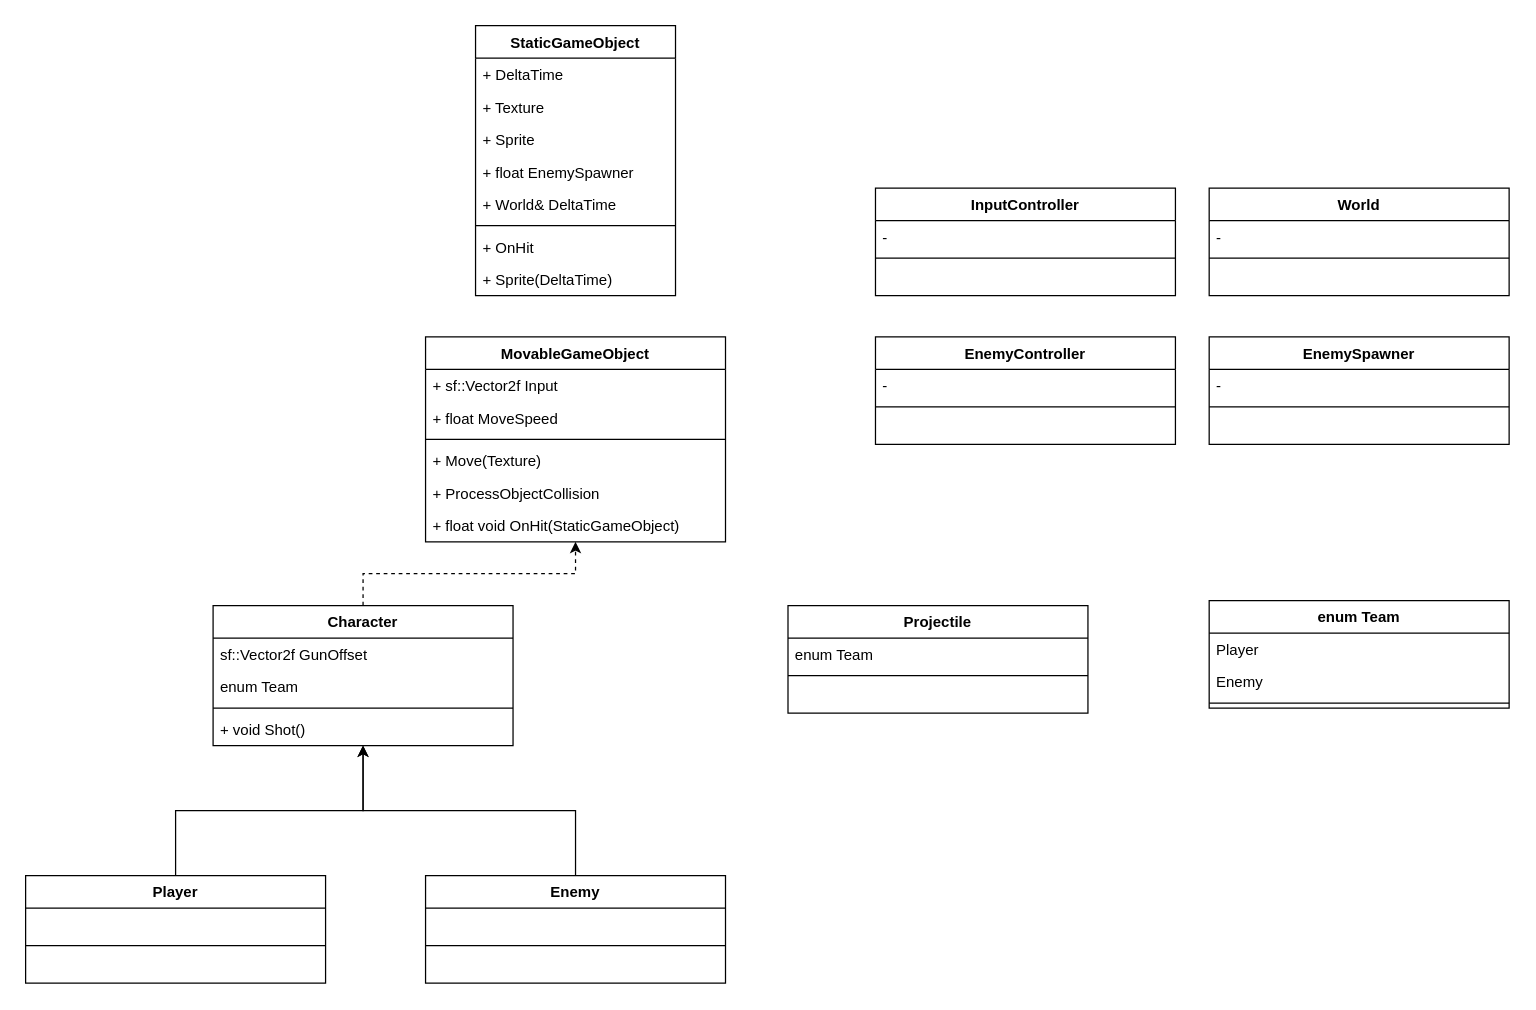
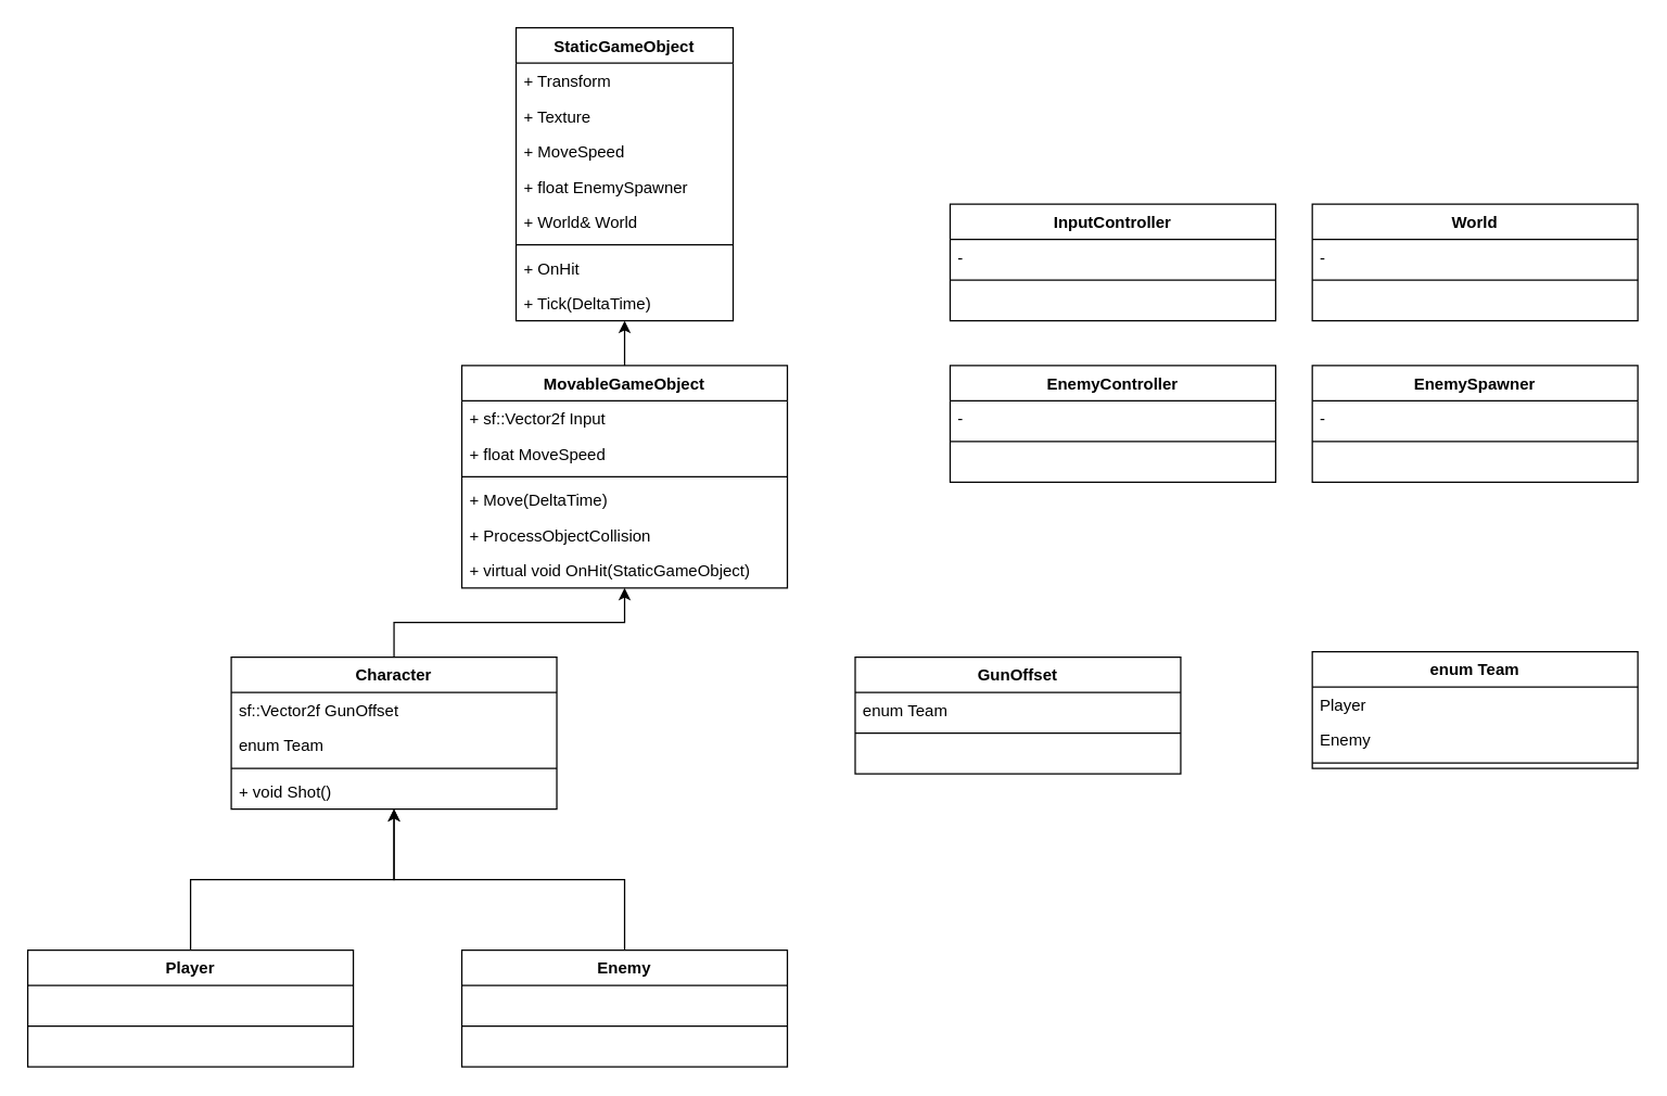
  <mxCell id="0" />
  <mxCell id="1" parent="0" />
  <mxCell id="2" value="StaticGameObject" style="swimlane;fontStyle=1;align=center;verticalAlign=top;childLayout=stackLayout;horizontal=1;startSize=26;horizontalStack=0;resizeParent=1;resizeParentMax=0;resizeLast=0;collapsible=1;marginBottom=0;" vertex="1" parent="1"><mxGeometry x="380" y="20" width="160" height="216" as="geometry" /></mxCell>
- <mxCell id="3" value="+ DeltaTime" style="text;strokeColor=none;fillColor=none;align=left;verticalAlign=top;spacingLeft=4;spacingRight=4;overflow=hidden;rotatable=0;points=[[0,0.5],[1,0.5]];portConstraint=eastwest;" vertex="1" parent="2"><mxGeometry y="26" width="160" height="26" as="geometry" /></mxCell>
+ <mxCell id="3" value="+ Transform" style="text;strokeColor=none;fillColor=none;align=left;verticalAlign=top;spacingLeft=4;spacingRight=4;overflow=hidden;rotatable=0;points=[[0,0.5],[1,0.5]];portConstraint=eastwest;" vertex="1" parent="2"><mxGeometry y="26" width="160" height="26" as="geometry" /></mxCell>
  <mxCell id="4" value="+ Texture" style="text;strokeColor=none;fillColor=none;align=left;verticalAlign=top;spacingLeft=4;spacingRight=4;overflow=hidden;rotatable=0;points=[[0,0.5],[1,0.5]];portConstraint=eastwest;" vertex="1" parent="2"><mxGeometry y="52" width="160" height="26" as="geometry" /></mxCell>
- <mxCell id="5" value="+ Sprite" style="text;strokeColor=none;fillColor=none;align=left;verticalAlign=top;spacingLeft=4;spacingRight=4;overflow=hidden;rotatable=0;points=[[0,0.5],[1,0.5]];portConstraint=eastwest;" vertex="1" parent="2"><mxGeometry y="78" width="160" height="26" as="geometry" /></mxCell>
+ <mxCell id="5" value="+ MoveSpeed" style="text;strokeColor=none;fillColor=none;align=left;verticalAlign=top;spacingLeft=4;spacingRight=4;overflow=hidden;rotatable=0;points=[[0,0.5],[1,0.5]];portConstraint=eastwest;" vertex="1" parent="2"><mxGeometry y="78" width="160" height="26" as="geometry" /></mxCell>
  <mxCell id="6" value="+ float EnemySpawner" style="text;strokeColor=none;fillColor=none;align=left;verticalAlign=top;spacingLeft=4;spacingRight=4;overflow=hidden;rotatable=0;points=[[0,0.5],[1,0.5]];portConstraint=eastwest;" vertex="1" parent="2"><mxGeometry y="104" width="160" height="26" as="geometry" /></mxCell>
- <mxCell id="7" value="+ World&amp; DeltaTime" style="text;strokeColor=none;fillColor=none;align=left;verticalAlign=top;spacingLeft=4;spacingRight=4;overflow=hidden;rotatable=0;points=[[0,0.5],[1,0.5]];portConstraint=eastwest;" vertex="1" parent="2"><mxGeometry y="130" width="160" height="26" as="geometry" /></mxCell>
+ <mxCell id="7" value="+ World&amp; World" style="text;strokeColor=none;fillColor=none;align=left;verticalAlign=top;spacingLeft=4;spacingRight=4;overflow=hidden;rotatable=0;points=[[0,0.5],[1,0.5]];portConstraint=eastwest;" vertex="1" parent="2"><mxGeometry y="130" width="160" height="26" as="geometry" /></mxCell>
  <mxCell id="8" value="" style="line;strokeWidth=1;fillColor=none;align=left;verticalAlign=middle;spacingTop=-1;spacingLeft=3;spacingRight=3;rotatable=0;labelPosition=right;points=[];portConstraint=eastwest;" vertex="1" parent="2"><mxGeometry y="156" width="160" height="8" as="geometry" /></mxCell>
  <mxCell id="9" value="+ OnHit" style="text;strokeColor=none;fillColor=none;align=left;verticalAlign=top;spacingLeft=4;spacingRight=4;overflow=hidden;rotatable=0;points=[[0,0.5],[1,0.5]];portConstraint=eastwest;" vertex="1" parent="2"><mxGeometry y="164" width="160" height="26" as="geometry" /></mxCell>
- <mxCell id="10" value="+ Sprite(DeltaTime)" style="text;strokeColor=none;fillColor=none;align=left;verticalAlign=top;spacingLeft=4;spacingRight=4;overflow=hidden;rotatable=0;points=[[0,0.5],[1,0.5]];portConstraint=eastwest;" vertex="1" parent="2"><mxGeometry y="190" width="160" height="26" as="geometry" /></mxCell>
+ <mxCell id="10" value="+ Tick(DeltaTime)" style="text;strokeColor=none;fillColor=none;align=left;verticalAlign=top;spacingLeft=4;spacingRight=4;overflow=hidden;rotatable=0;points=[[0,0.5],[1,0.5]];portConstraint=eastwest;" vertex="1" parent="2"><mxGeometry y="190" width="160" height="26" as="geometry" /></mxCell>
+ <mxCell id="11" style="edgeStyle=orthogonalEdgeStyle;rounded=0;orthogonalLoop=1;jettySize=auto;html=1;exitX=0.5;exitY=0;exitDx=0;exitDy=0;" edge="1" parent="1" source="12" target="2"><mxGeometry relative="1" as="geometry" /></mxCell>
  <mxCell id="12" value="MovableGameObject" style="swimlane;fontStyle=1;align=center;verticalAlign=top;childLayout=stackLayout;horizontal=1;startSize=26;horizontalStack=0;resizeParent=1;resizeParentMax=0;resizeLast=0;collapsible=1;marginBottom=0;" vertex="1" parent="1"><mxGeometry x="340" y="269" width="240" height="164" as="geometry" /></mxCell>
  <mxCell id="13" value="+ sf::Vector2f Input" style="text;strokeColor=none;fillColor=none;align=left;verticalAlign=top;spacingLeft=4;spacingRight=4;overflow=hidden;rotatable=0;points=[[0,0.5],[1,0.5]];portConstraint=eastwest;" vertex="1" parent="12"><mxGeometry y="26" width="240" height="26" as="geometry" /></mxCell>
  <mxCell id="14" value="+ float MoveSpeed" style="text;strokeColor=none;fillColor=none;align=left;verticalAlign=top;spacingLeft=4;spacingRight=4;overflow=hidden;rotatable=0;points=[[0,0.5],[1,0.5]];portConstraint=eastwest;" vertex="1" parent="12"><mxGeometry y="52" width="240" height="26" as="geometry" /></mxCell>
  <mxCell id="15" value="" style="line;strokeWidth=1;fillColor=none;align=left;verticalAlign=middle;spacingTop=-1;spacingLeft=3;spacingRight=3;rotatable=0;labelPosition=right;points=[];portConstraint=eastwest;" vertex="1" parent="12"><mxGeometry y="78" width="240" height="8" as="geometry" /></mxCell>
- <mxCell id="16" value="+ Move(Texture)" style="text;strokeColor=none;fillColor=none;align=left;verticalAlign=top;spacingLeft=4;spacingRight=4;overflow=hidden;rotatable=0;points=[[0,0.5],[1,0.5]];portConstraint=eastwest;" vertex="1" parent="12"><mxGeometry y="86" width="240" height="26" as="geometry" /></mxCell>
+ <mxCell id="16" value="+ Move(DeltaTime)" style="text;strokeColor=none;fillColor=none;align=left;verticalAlign=top;spacingLeft=4;spacingRight=4;overflow=hidden;rotatable=0;points=[[0,0.5],[1,0.5]];portConstraint=eastwest;" vertex="1" parent="12"><mxGeometry y="86" width="240" height="26" as="geometry" /></mxCell>
  <mxCell id="17" value="+ ProcessObjectCollision" style="text;strokeColor=none;fillColor=none;align=left;verticalAlign=top;spacingLeft=4;spacingRight=4;overflow=hidden;rotatable=0;points=[[0,0.5],[1,0.5]];portConstraint=eastwest;" vertex="1" parent="12"><mxGeometry y="112" width="240" height="26" as="geometry" /></mxCell>
- <mxCell id="18" value="+ float void OnHit(StaticGameObject)" style="text;strokeColor=none;fillColor=none;align=left;verticalAlign=top;spacingLeft=4;spacingRight=4;overflow=hidden;rotatable=0;points=[[0,0.5],[1,0.5]];portConstraint=eastwest;" vertex="1" parent="12"><mxGeometry y="138" width="240" height="26" as="geometry" /></mxCell>
+ <mxCell id="18" value="+ virtual void OnHit(StaticGameObject)" style="text;strokeColor=none;fillColor=none;align=left;verticalAlign=top;spacingLeft=4;spacingRight=4;overflow=hidden;rotatable=0;points=[[0,0.5],[1,0.5]];portConstraint=eastwest;" vertex="1" parent="12"><mxGeometry y="138" width="240" height="26" as="geometry" /></mxCell>
  <mxCell id="19" style="edgeStyle=orthogonalEdgeStyle;rounded=0;orthogonalLoop=1;jettySize=auto;html=1;exitX=0.5;exitY=0;exitDx=0;exitDy=0;" edge="1" parent="1" source="20" target="34"><mxGeometry relative="1" as="geometry" /></mxCell>
  <mxCell id="20" value="Player" style="swimlane;fontStyle=1;align=center;verticalAlign=top;childLayout=stackLayout;horizontal=1;startSize=26;horizontalStack=0;resizeParent=1;resizeParentMax=0;resizeLast=0;collapsible=1;marginBottom=0;" vertex="1" parent="1"><mxGeometry x="20" y="700" width="240" height="86" as="geometry" /></mxCell>
  <mxCell id="21" value=" " style="text;strokeColor=none;fillColor=none;align=left;verticalAlign=top;spacingLeft=4;spacingRight=4;overflow=hidden;rotatable=0;points=[[0,0.5],[1,0.5]];portConstraint=eastwest;" vertex="1" parent="20"><mxGeometry y="26" width="240" height="26" as="geometry" /></mxCell>
  <mxCell id="22" value="" style="line;strokeWidth=1;fillColor=none;align=left;verticalAlign=middle;spacingTop=-1;spacingLeft=3;spacingRight=3;rotatable=0;labelPosition=right;points=[];portConstraint=eastwest;" vertex="1" parent="20"><mxGeometry y="52" width="240" height="8" as="geometry" /></mxCell>
  <mxCell id="23" value=" " style="text;strokeColor=none;fillColor=none;align=left;verticalAlign=top;spacingLeft=4;spacingRight=4;overflow=hidden;rotatable=0;points=[[0,0.5],[1,0.5]];portConstraint=eastwest;" vertex="1" parent="20"><mxGeometry y="60" width="240" height="26" as="geometry" /></mxCell>
  <mxCell id="24" style="edgeStyle=orthogonalEdgeStyle;rounded=0;orthogonalLoop=1;jettySize=auto;html=1;exitX=0.5;exitY=0;exitDx=0;exitDy=0;" edge="1" parent="1" source="25" target="34"><mxGeometry relative="1" as="geometry" /></mxCell>
  <mxCell id="25" value="Enemy" style="swimlane;fontStyle=1;align=center;verticalAlign=top;childLayout=stackLayout;horizontal=1;startSize=26;horizontalStack=0;resizeParent=1;resizeParentMax=0;resizeLast=0;collapsible=1;marginBottom=0;" vertex="1" parent="1"><mxGeometry x="340" y="700" width="240" height="86" as="geometry" /></mxCell>
  <mxCell id="26" value=" " style="text;strokeColor=none;fillColor=none;align=left;verticalAlign=top;spacingLeft=4;spacingRight=4;overflow=hidden;rotatable=0;points=[[0,0.5],[1,0.5]];portConstraint=eastwest;" vertex="1" parent="25"><mxGeometry y="26" width="240" height="26" as="geometry" /></mxCell>
  <mxCell id="27" value="" style="line;strokeWidth=1;fillColor=none;align=left;verticalAlign=middle;spacingTop=-1;spacingLeft=3;spacingRight=3;rotatable=0;labelPosition=right;points=[];portConstraint=eastwest;" vertex="1" parent="25"><mxGeometry y="52" width="240" height="8" as="geometry" /></mxCell>
  <mxCell id="28" value=" " style="text;strokeColor=none;fillColor=none;align=left;verticalAlign=top;spacingLeft=4;spacingRight=4;overflow=hidden;rotatable=0;points=[[0,0.5],[1,0.5]];portConstraint=eastwest;" vertex="1" parent="25"><mxGeometry y="60" width="240" height="26" as="geometry" /></mxCell>
- <mxCell id="29" value="Projectile" style="swimlane;fontStyle=1;align=center;verticalAlign=top;childLayout=stackLayout;horizontal=1;startSize=26;horizontalStack=0;resizeParent=1;resizeParentMax=0;resizeLast=0;collapsible=1;marginBottom=0;" vertex="1" parent="1"><mxGeometry x="630" y="484" width="240" height="86" as="geometry" /></mxCell>
+ <mxCell id="29" value="GunOffset" style="swimlane;fontStyle=1;align=center;verticalAlign=top;childLayout=stackLayout;horizontal=1;startSize=26;horizontalStack=0;resizeParent=1;resizeParentMax=0;resizeLast=0;collapsible=1;marginBottom=0;" vertex="1" parent="1"><mxGeometry x="630" y="484" width="240" height="86" as="geometry" /></mxCell>
  <mxCell id="30" value="enum Team" style="text;strokeColor=none;fillColor=none;align=left;verticalAlign=top;spacingLeft=4;spacingRight=4;overflow=hidden;rotatable=0;points=[[0,0.5],[1,0.5]];portConstraint=eastwest;" vertex="1" parent="29"><mxGeometry y="26" width="240" height="26" as="geometry" /></mxCell>
  <mxCell id="31" value="" style="line;strokeWidth=1;fillColor=none;align=left;verticalAlign=middle;spacingTop=-1;spacingLeft=3;spacingRight=3;rotatable=0;labelPosition=right;points=[];portConstraint=eastwest;" vertex="1" parent="29"><mxGeometry y="52" width="240" height="8" as="geometry" /></mxCell>
  <mxCell id="32" value=" " style="text;strokeColor=none;fillColor=none;align=left;verticalAlign=top;spacingLeft=4;spacingRight=4;overflow=hidden;rotatable=0;points=[[0,0.5],[1,0.5]];portConstraint=eastwest;" vertex="1" parent="29"><mxGeometry y="60" width="240" height="26" as="geometry" /></mxCell>
- <mxCell id="33" style="edgeStyle=orthogonalEdgeStyle;rounded=0;orthogonalLoop=1;jettySize=auto;html=1;exitX=0.5;exitY=0;exitDx=0;exitDy=0;dashed=1;" edge="1" parent="1" source="34" target="12"><mxGeometry relative="1" as="geometry" /></mxCell>
+ <mxCell id="33" style="edgeStyle=orthogonalEdgeStyle;rounded=0;orthogonalLoop=1;jettySize=auto;html=1;exitX=0.5;exitY=0;exitDx=0;exitDy=0;" edge="1" parent="1" source="34" target="12"><mxGeometry relative="1" as="geometry" /></mxCell>
  <mxCell id="34" value="Character" style="swimlane;fontStyle=1;align=center;verticalAlign=top;childLayout=stackLayout;horizontal=1;startSize=26;horizontalStack=0;resizeParent=1;resizeParentMax=0;resizeLast=0;collapsible=1;marginBottom=0;" vertex="1" parent="1"><mxGeometry x="170" y="484" width="240" height="112" as="geometry" /></mxCell>
  <mxCell id="35" value="sf::Vector2f GunOffset " style="text;strokeColor=none;fillColor=none;align=left;verticalAlign=top;spacingLeft=4;spacingRight=4;overflow=hidden;rotatable=0;points=[[0,0.5],[1,0.5]];portConstraint=eastwest;" vertex="1" parent="34"><mxGeometry y="26" width="240" height="26" as="geometry" /></mxCell>
  <mxCell id="36" value="enum Team" style="text;strokeColor=none;fillColor=none;align=left;verticalAlign=top;spacingLeft=4;spacingRight=4;overflow=hidden;rotatable=0;points=[[0,0.5],[1,0.5]];portConstraint=eastwest;" vertex="1" parent="34"><mxGeometry y="52" width="240" height="26" as="geometry" /></mxCell>
  <mxCell id="37" value="" style="line;strokeWidth=1;fillColor=none;align=left;verticalAlign=middle;spacingTop=-1;spacingLeft=3;spacingRight=3;rotatable=0;labelPosition=right;points=[];portConstraint=eastwest;" vertex="1" parent="34"><mxGeometry y="78" width="240" height="8" as="geometry" /></mxCell>
  <mxCell id="38" value="+ void Shot() " style="text;strokeColor=none;fillColor=none;align=left;verticalAlign=top;spacingLeft=4;spacingRight=4;overflow=hidden;rotatable=0;points=[[0,0.5],[1,0.5]];portConstraint=eastwest;" vertex="1" parent="34"><mxGeometry y="86" width="240" height="26" as="geometry" /></mxCell>
  <mxCell id="39" value="enum Team" style="swimlane;fontStyle=1;align=center;verticalAlign=top;childLayout=stackLayout;horizontal=1;startSize=26;horizontalStack=0;resizeParent=1;resizeParentMax=0;resizeLast=0;collapsible=1;marginBottom=0;" vertex="1" parent="1"><mxGeometry x="967" y="480" width="240" height="86" as="geometry" /></mxCell>
  <mxCell id="40" value="Player " style="text;strokeColor=none;fillColor=none;align=left;verticalAlign=top;spacingLeft=4;spacingRight=4;overflow=hidden;rotatable=0;points=[[0,0.5],[1,0.5]];portConstraint=eastwest;" vertex="1" parent="39"><mxGeometry y="26" width="240" height="26" as="geometry" /></mxCell>
  <mxCell id="41" value="Enemy" style="text;strokeColor=none;fillColor=none;align=left;verticalAlign=top;spacingLeft=4;spacingRight=4;overflow=hidden;rotatable=0;points=[[0,0.5],[1,0.5]];portConstraint=eastwest;" vertex="1" parent="39"><mxGeometry y="52" width="240" height="26" as="geometry" /></mxCell>
  <mxCell id="42" value="" style="line;strokeWidth=1;fillColor=none;align=left;verticalAlign=middle;spacingTop=-1;spacingLeft=3;spacingRight=3;rotatable=0;labelPosition=right;points=[];portConstraint=eastwest;" vertex="1" parent="39"><mxGeometry y="78" width="240" height="8" as="geometry" /></mxCell>
  <mxCell id="43" value="World" style="swimlane;fontStyle=1;align=center;verticalAlign=top;childLayout=stackLayout;horizontal=1;startSize=26;horizontalStack=0;resizeParent=1;resizeParentMax=0;resizeLast=0;collapsible=1;marginBottom=0;" vertex="1" parent="1"><mxGeometry x="967" y="150" width="240" height="86" as="geometry" /></mxCell>
  <mxCell id="44" value="-" style="text;strokeColor=none;fillColor=none;align=left;verticalAlign=top;spacingLeft=4;spacingRight=4;overflow=hidden;rotatable=0;points=[[0,0.5],[1,0.5]];portConstraint=eastwest;" vertex="1" parent="43"><mxGeometry y="26" width="240" height="26" as="geometry" /></mxCell>
  <mxCell id="45" value="" style="line;strokeWidth=1;fillColor=none;align=left;verticalAlign=middle;spacingTop=-1;spacingLeft=3;spacingRight=3;rotatable=0;labelPosition=right;points=[];portConstraint=eastwest;" vertex="1" parent="43"><mxGeometry y="52" width="240" height="8" as="geometry" /></mxCell>
  <mxCell id="46" value=" " style="text;strokeColor=none;fillColor=none;align=left;verticalAlign=top;spacingLeft=4;spacingRight=4;overflow=hidden;rotatable=0;points=[[0,0.5],[1,0.5]];portConstraint=eastwest;" vertex="1" parent="43"><mxGeometry y="60" width="240" height="26" as="geometry" /></mxCell>
  <mxCell id="47" value="InputController" style="swimlane;fontStyle=1;align=center;verticalAlign=top;childLayout=stackLayout;horizontal=1;startSize=26;horizontalStack=0;resizeParent=1;resizeParentMax=0;resizeLast=0;collapsible=1;marginBottom=0;" vertex="1" parent="1"><mxGeometry x="700" y="150" width="240" height="86" as="geometry" /></mxCell>
  <mxCell id="48" value="-" style="text;strokeColor=none;fillColor=none;align=left;verticalAlign=top;spacingLeft=4;spacingRight=4;overflow=hidden;rotatable=0;points=[[0,0.5],[1,0.5]];portConstraint=eastwest;" vertex="1" parent="47"><mxGeometry y="26" width="240" height="26" as="geometry" /></mxCell>
  <mxCell id="49" value="" style="line;strokeWidth=1;fillColor=none;align=left;verticalAlign=middle;spacingTop=-1;spacingLeft=3;spacingRight=3;rotatable=0;labelPosition=right;points=[];portConstraint=eastwest;" vertex="1" parent="47"><mxGeometry y="52" width="240" height="8" as="geometry" /></mxCell>
  <mxCell id="50" value=" " style="text;strokeColor=none;fillColor=none;align=left;verticalAlign=top;spacingLeft=4;spacingRight=4;overflow=hidden;rotatable=0;points=[[0,0.5],[1,0.5]];portConstraint=eastwest;" vertex="1" parent="47"><mxGeometry y="60" width="240" height="26" as="geometry" /></mxCell>
  <mxCell id="51" value="EnemyController" style="swimlane;fontStyle=1;align=center;verticalAlign=top;childLayout=stackLayout;horizontal=1;startSize=26;horizontalStack=0;resizeParent=1;resizeParentMax=0;resizeLast=0;collapsible=1;marginBottom=0;" vertex="1" parent="1"><mxGeometry x="700" y="269" width="240" height="86" as="geometry" /></mxCell>
  <mxCell id="52" value="-" style="text;strokeColor=none;fillColor=none;align=left;verticalAlign=top;spacingLeft=4;spacingRight=4;overflow=hidden;rotatable=0;points=[[0,0.5],[1,0.5]];portConstraint=eastwest;" vertex="1" parent="51"><mxGeometry y="26" width="240" height="26" as="geometry" /></mxCell>
  <mxCell id="53" value="" style="line;strokeWidth=1;fillColor=none;align=left;verticalAlign=middle;spacingTop=-1;spacingLeft=3;spacingRight=3;rotatable=0;labelPosition=right;points=[];portConstraint=eastwest;" vertex="1" parent="51"><mxGeometry y="52" width="240" height="8" as="geometry" /></mxCell>
  <mxCell id="54" value=" " style="text;strokeColor=none;fillColor=none;align=left;verticalAlign=top;spacingLeft=4;spacingRight=4;overflow=hidden;rotatable=0;points=[[0,0.5],[1,0.5]];portConstraint=eastwest;" vertex="1" parent="51"><mxGeometry y="60" width="240" height="26" as="geometry" /></mxCell>
  <mxCell id="55" value="EnemySpawner" style="swimlane;fontStyle=1;align=center;verticalAlign=top;childLayout=stackLayout;horizontal=1;startSize=26;horizontalStack=0;resizeParent=1;resizeParentMax=0;resizeLast=0;collapsible=1;marginBottom=0;" vertex="1" parent="1"><mxGeometry x="967" y="269" width="240" height="86" as="geometry" /></mxCell>
  <mxCell id="56" value="-" style="text;strokeColor=none;fillColor=none;align=left;verticalAlign=top;spacingLeft=4;spacingRight=4;overflow=hidden;rotatable=0;points=[[0,0.5],[1,0.5]];portConstraint=eastwest;" vertex="1" parent="55"><mxGeometry y="26" width="240" height="26" as="geometry" /></mxCell>
  <mxCell id="57" value="" style="line;strokeWidth=1;fillColor=none;align=left;verticalAlign=middle;spacingTop=-1;spacingLeft=3;spacingRight=3;rotatable=0;labelPosition=right;points=[];portConstraint=eastwest;" vertex="1" parent="55"><mxGeometry y="52" width="240" height="8" as="geometry" /></mxCell>
  <mxCell id="58" value=" " style="text;strokeColor=none;fillColor=none;align=left;verticalAlign=top;spacingLeft=4;spacingRight=4;overflow=hidden;rotatable=0;points=[[0,0.5],[1,0.5]];portConstraint=eastwest;" vertex="1" parent="55"><mxGeometry y="60" width="240" height="26" as="geometry" /></mxCell>
